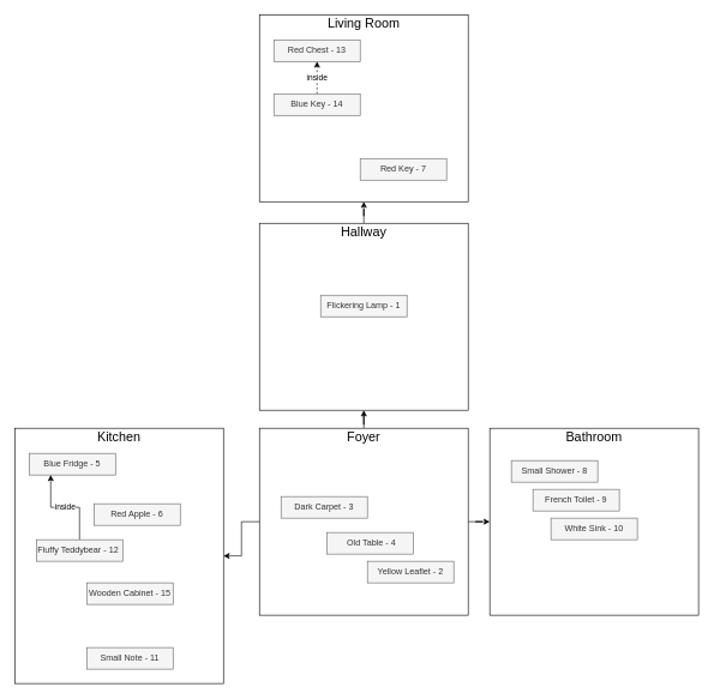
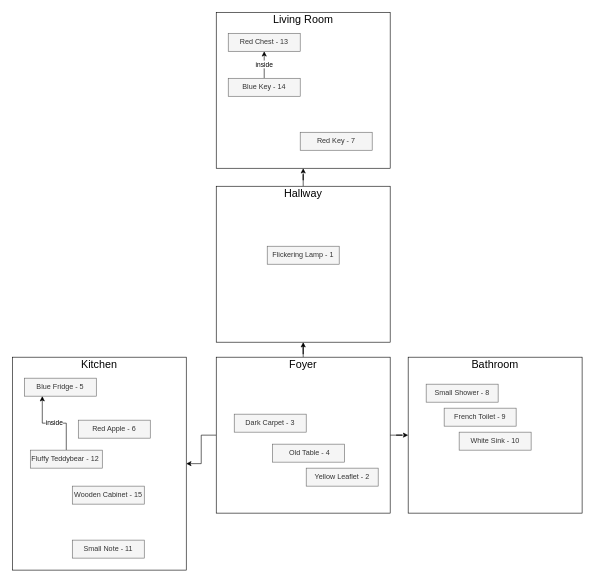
  <mxCell id="0" />
  <mxCell id="1" parent="0" />
  <mxCell id="2" style="edgeStyle=orthogonalEdgeStyle;rounded=0;orthogonalLoop=1;jettySize=auto;html=1;fontSize=18;" parent="1" source="5" target="16" edge="1"><mxGeometry relative="1" as="geometry" /></mxCell>
  <mxCell id="3" style="edgeStyle=orthogonalEdgeStyle;rounded=0;orthogonalLoop=1;jettySize=auto;html=1;fontSize=18;" parent="1" source="5" target="9" edge="1"><mxGeometry relative="1" as="geometry" /></mxCell>
  <mxCell id="4" style="edgeStyle=orthogonalEdgeStyle;rounded=0;orthogonalLoop=1;jettySize=auto;html=1;fontSize=18;" parent="1" source="5" target="14" edge="1"><mxGeometry relative="1" as="geometry" /></mxCell>
  <mxCell id="5" value="" style="rounded=0;whiteSpace=wrap;html=1;" parent="1" vertex="1"><mxGeometry x="360" y="595" width="290" height="260" as="geometry" /></mxCell>
  <mxCell id="6" value="&amp;nbsp;Old Table - 4" style="rounded=0;whiteSpace=wrap;html=1;fillColor=#f5f5f5;strokeColor=#666666;fontColor=#333333;" parent="1" vertex="1"><mxGeometry x="454" y="740" width="120" height="30" as="geometry" /></mxCell>
  <mxCell id="7" value="Foyer" style="text;html=1;strokeColor=none;fillColor=none;align=center;verticalAlign=middle;whiteSpace=wrap;rounded=0;fontSize=18;" parent="1" vertex="1"><mxGeometry x="360" y="595" width="290" height="25" as="geometry" /></mxCell>
  <mxCell id="8" value="Dark Carpet - 3" style="rounded=0;whiteSpace=wrap;html=1;fillColor=#f5f5f5;strokeColor=#666666;fontColor=#333333;" parent="1" vertex="1"><mxGeometry x="390" y="690" width="120" height="30" as="geometry" /></mxCell>
  <mxCell id="9" value="" style="rounded=0;whiteSpace=wrap;html=1;" parent="1" vertex="1"><mxGeometry x="20" y="595" width="290" height="355" as="geometry" /></mxCell>
  <mxCell id="10" value="Blue Fridge - 5" style="rounded=0;whiteSpace=wrap;html=1;fillColor=#f5f5f5;strokeColor=#666666;fontColor=#333333;" parent="1" vertex="1"><mxGeometry x="40" y="630" width="120" height="30" as="geometry" /></mxCell>
  <mxCell id="11" value="Kitchen" style="text;html=1;strokeColor=none;fillColor=none;align=center;verticalAlign=middle;whiteSpace=wrap;rounded=0;fontSize=18;" parent="1" vertex="1"><mxGeometry x="20" y="595" width="290" height="25" as="geometry" /></mxCell>
  <mxCell id="12" value="Yellow Leaflet - 2" style="rounded=0;whiteSpace=wrap;html=1;fillColor=#f5f5f5;strokeColor=#666666;fontColor=#333333;" parent="1" vertex="1"><mxGeometry x="510" y="780" width="120" height="30" as="geometry" /></mxCell>
  <mxCell id="13" style="edgeStyle=orthogonalEdgeStyle;rounded=0;orthogonalLoop=1;jettySize=auto;html=1;fontSize=18;" parent="1" source="14" target="21" edge="1"><mxGeometry relative="1" as="geometry" /></mxCell>
  <mxCell id="14" value="" style="rounded=0;whiteSpace=wrap;html=1;" parent="1" vertex="1"><mxGeometry x="360" y="310" width="290" height="260" as="geometry" /></mxCell>
  <mxCell id="15" value="Hallway" style="text;html=1;strokeColor=none;fillColor=none;align=center;verticalAlign=middle;whiteSpace=wrap;rounded=0;fontSize=18;" parent="1" vertex="1"><mxGeometry x="360" y="310" width="290" height="25" as="geometry" /></mxCell>
  <mxCell id="16" value="" style="rounded=0;whiteSpace=wrap;html=1;" parent="1" vertex="1"><mxGeometry x="680" y="595" width="290" height="260" as="geometry" /></mxCell>
  <mxCell id="17" value="French Toilet - 9" style="rounded=0;whiteSpace=wrap;html=1;fillColor=#f5f5f5;strokeColor=#666666;fontColor=#333333;" parent="1" vertex="1"><mxGeometry x="740" y="680" width="120" height="30" as="geometry" /></mxCell>
  <mxCell id="18" value="Bathroom" style="text;html=1;strokeColor=none;fillColor=none;align=center;verticalAlign=middle;whiteSpace=wrap;rounded=0;fontSize=18;" parent="1" vertex="1"><mxGeometry x="680" y="595" width="290" height="25" as="geometry" /></mxCell>
  <mxCell id="19" value="White Sink - 10" style="rounded=0;whiteSpace=wrap;html=1;fillColor=#f5f5f5;strokeColor=#666666;fontColor=#333333;" parent="1" vertex="1"><mxGeometry x="765" y="720" width="120" height="30" as="geometry" /></mxCell>
  <mxCell id="20" value="Small Shower - 8" style="rounded=0;whiteSpace=wrap;html=1;fillColor=#f5f5f5;strokeColor=#666666;fontColor=#333333;" parent="1" vertex="1"><mxGeometry x="710" y="640" width="120" height="30" as="geometry" /></mxCell>
  <mxCell id="21" value="" style="rounded=0;whiteSpace=wrap;html=1;" parent="1" vertex="1"><mxGeometry x="360" y="20" width="290" height="260" as="geometry" /></mxCell>
  <mxCell id="22" value="Red Chest - 13" style="rounded=0;whiteSpace=wrap;html=1;fillColor=#f5f5f5;strokeColor=#666666;fontColor=#333333;" parent="1" vertex="1"><mxGeometry x="380" y="55" width="120" height="30" as="geometry" /></mxCell>
  <mxCell id="23" value="Living Room" style="text;html=1;strokeColor=none;fillColor=none;align=center;verticalAlign=middle;whiteSpace=wrap;rounded=0;fontSize=18;" parent="1" vertex="1"><mxGeometry x="360" y="20" width="290" height="25" as="geometry" /></mxCell>
- <mxCell id="24" value="inside" style="edgeStyle=orthogonalEdgeStyle;rounded=0;orthogonalLoop=1;jettySize=auto;html=1;entryX=0.5;entryY=1;entryDx=0;entryDy=0;labelBackgroundColor=#ffffff;dashed=1;" parent="1" source="25" target="22" edge="1"><mxGeometry relative="1" as="geometry" /></mxCell>
+ <mxCell id="24" value="inside" style="edgeStyle=orthogonalEdgeStyle;rounded=0;orthogonalLoop=1;jettySize=auto;html=1;entryX=0.5;entryY=1;entryDx=0;entryDy=0;labelBackgroundColor=#ffffff;" parent="1" source="25" target="22" edge="1"><mxGeometry relative="1" as="geometry" /></mxCell>
  <mxCell id="25" value="Blue Key - 14" style="rounded=0;whiteSpace=wrap;html=1;fillColor=#f5f5f5;strokeColor=#666666;fontColor=#333333;" parent="1" vertex="1"><mxGeometry x="380" y="130" width="120" height="30" as="geometry" /></mxCell>
  <mxCell id="26" value="Small Note - 11" style="rounded=0;whiteSpace=wrap;html=1;fillColor=#f5f5f5;strokeColor=#666666;fontColor=#333333;" parent="1" vertex="1"><mxGeometry x="120" y="900" width="120" height="30" as="geometry" /></mxCell>
  <mxCell id="27" value="Red Key - 7" style="rounded=0;whiteSpace=wrap;html=1;fillColor=#f5f5f5;strokeColor=#666666;fontColor=#333333;" parent="1" vertex="1"><mxGeometry x="500" y="220" width="120" height="30" as="geometry" /></mxCell>
  <mxCell id="28" value="Red Apple - 6" style="rounded=0;whiteSpace=wrap;html=1;fillColor=#f5f5f5;strokeColor=#666666;fontColor=#333333;" parent="1" vertex="1"><mxGeometry x="130" y="700" width="120" height="30" as="geometry" /></mxCell>
  <mxCell id="29" value="inside" style="edgeStyle=orthogonalEdgeStyle;rounded=0;orthogonalLoop=1;jettySize=auto;html=1;entryX=0.25;entryY=1;entryDx=0;entryDy=0;labelBackgroundColor=#ffffff;" parent="1" source="30" target="10" edge="1"><mxGeometry relative="1" as="geometry" /></mxCell>
  <mxCell id="30" value="Fluffy Teddybear - 12&amp;nbsp;" style="rounded=0;whiteSpace=wrap;html=1;fillColor=#f5f5f5;strokeColor=#666666;fontColor=#333333;" parent="1" vertex="1"><mxGeometry x="50" y="750" width="120" height="30" as="geometry" /></mxCell>
  <mxCell id="31" value="Flickering Lamp - 1" style="rounded=0;whiteSpace=wrap;html=1;fillColor=#f5f5f5;strokeColor=#666666;fontColor=#333333;" parent="1" vertex="1"><mxGeometry x="445" y="410" width="120" height="30" as="geometry" /></mxCell>
  <mxCell id="32" value="Wooden Cabinet - 15" style="rounded=0;whiteSpace=wrap;html=1;fillColor=#f5f5f5;strokeColor=#666666;fontColor=#333333;" vertex="1" parent="1"><mxGeometry x="120" y="810" width="120" height="30" as="geometry" /></mxCell>
